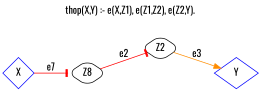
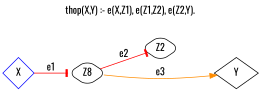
  strict digraph {
    fontname=Oswald
    label="thop(X,Y) :- e(X,Z1), e(Z1,Z2), e(Z2,Y)."
    labelloc=t
    rankdir=LR
    node [fontname=Oswald shape=diamond style=solid]
    edge [arrowhead=tee color=red fontname=Oswald]
    X [color=blue height=0.61111 width=0.61111]
    n2 [height=0.5 label=Z8 style=rounded width=0.75]
    Z2 [height=0.5 style=rounded width=0.75]
-   Y [color=blue height=0.61111 width=0.86111]
-   X -> n2 [label=e7]
+   Y [color=black height=0.61111 width=0.86111]
+   X -> n2 [label=e1]
    n2 -> Z2 [label=e2]
-   Z2 -> Y [arrowhead=normal color=darkorange label=e3]
+   n2 -> Y [arrowhead=normal color=darkorange label=e3]
  }
